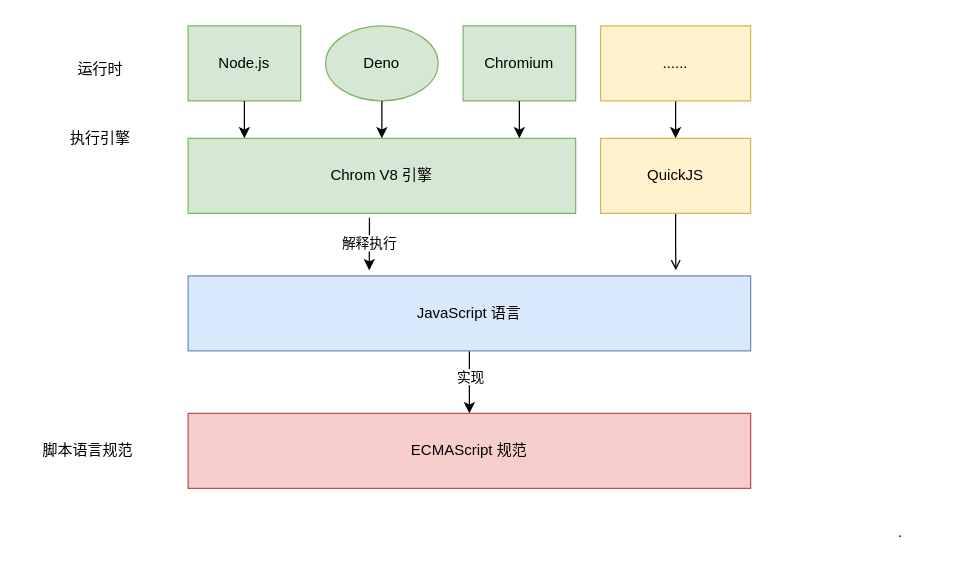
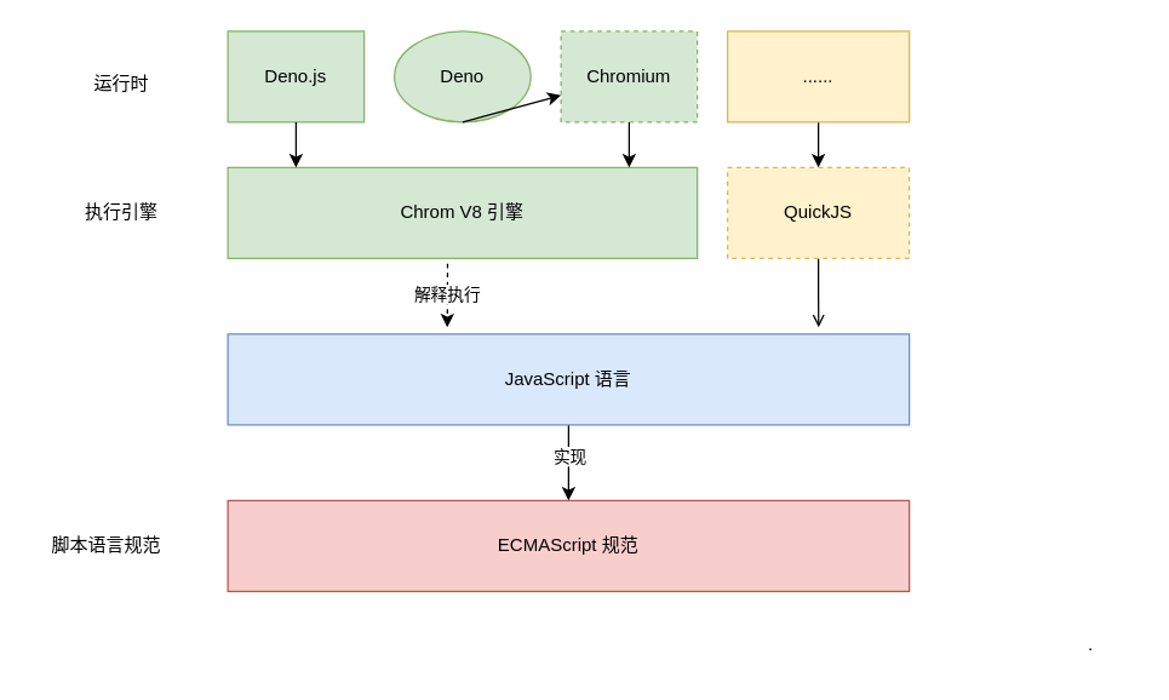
  <mxCell id="0" />
  <mxCell id="1" parent="0" />
  <mxCell id="2" value="ECMAScript 规范" style="rounded=0;whiteSpace=wrap;html=1;fillColor=#f8cecc;strokeColor=#b85450;" vertex="1" parent="1"><mxGeometry x="150" y="330" width="450" height="60" as="geometry" /></mxCell>
  <mxCell id="3" value="" style="edgeStyle=orthogonalEdgeStyle;rounded=0;orthogonalLoop=1;jettySize=auto;html=1;" edge="1" parent="1" source="5" target="2"><mxGeometry relative="1" as="geometry" /></mxCell>
  <mxCell id="4" value="实现" style="edgeLabel;html=1;align=center;verticalAlign=middle;resizable=0;points=[];" vertex="1" connectable="0" parent="3"><mxGeometry x="0.34" relative="1" as="geometry"><mxPoint y="-14" as="offset" /></mxGeometry></mxCell>
  <mxCell id="5" value="JavaScript 语言" style="rounded=0;whiteSpace=wrap;html=1;fillColor=#dae8fc;strokeColor=#6c8ebf;" vertex="1" parent="1"><mxGeometry x="150" y="220" width="450" height="60" as="geometry" /></mxCell>
  <mxCell id="6" value="Chrom V8 引擎" style="rounded=0;whiteSpace=wrap;html=1;fillColor=#d5e8d4;strokeColor=#82b366;" vertex="1" parent="1"><mxGeometry x="150" y="110" width="310" height="60" as="geometry" /></mxCell>
  <mxCell id="7" value="" style="edgeStyle=orthogonalEdgeStyle;rounded=0;orthogonalLoop=1;jettySize=auto;html=1;entryX=0.867;entryY=-0.075;entryDx=0;entryDy=0;entryPerimeter=0;endArrow=open;" edge="1" parent="1" source="8" target="5"><mxGeometry relative="1" as="geometry" /></mxCell>
- <mxCell id="8" value="QuickJS" style="rounded=0;whiteSpace=wrap;html=1;fillColor=#fff2cc;strokeColor=#d6b656;" vertex="1" parent="1"><mxGeometry x="480" y="110" width="120" height="60" as="geometry" /></mxCell>
- <mxCell id="9" value="Node.js" style="rounded=0;whiteSpace=wrap;html=1;fillColor=#d5e8d4;strokeColor=#82b366;" vertex="1" parent="1"><mxGeometry x="150" y="20" width="90" height="60" as="geometry" /></mxCell>
+ <mxCell id="8" value="QuickJS" style="rounded=0;whiteSpace=wrap;html=1;fillColor=#fff2cc;strokeColor=#d6b656;dashed=1;" vertex="1" parent="1"><mxGeometry x="480" y="110" width="120" height="60" as="geometry" /></mxCell>
+ <mxCell id="9" value="Deno.js" style="rounded=0;whiteSpace=wrap;html=1;fillColor=#d5e8d4;strokeColor=#82b366;" vertex="1" parent="1"><mxGeometry x="150" y="20" width="90" height="60" as="geometry" /></mxCell>
  <mxCell id="10" value="Deno" style="ellipse;whiteSpace=wrap;html=1;fillColor=#d5e8d4;strokeColor=#82b366;" vertex="1" parent="1"><mxGeometry x="260" y="20" width="90" height="60" as="geometry" /></mxCell>
- <mxCell id="11" value="Chromium" style="rounded=0;whiteSpace=wrap;html=1;fillColor=#d5e8d4;strokeColor=#82b366;" vertex="1" parent="1"><mxGeometry x="370" y="20" width="90" height="60" as="geometry" /></mxCell>
+ <mxCell id="11" value="Chromium" style="rounded=0;whiteSpace=wrap;html=1;fillColor=#d5e8d4;strokeColor=#82b366;dashed=1;" vertex="1" parent="1"><mxGeometry x="370" y="20" width="90" height="60" as="geometry" /></mxCell>
  <mxCell id="12" value="" style="edgeStyle=orthogonalEdgeStyle;rounded=0;orthogonalLoop=1;jettySize=auto;html=1;" edge="1" parent="1" source="13" target="8"><mxGeometry relative="1" as="geometry" /></mxCell>
  <mxCell id="13" value="......" style="rounded=0;whiteSpace=wrap;html=1;fillColor=#fff2cc;strokeColor=#d6b656;" vertex="1" parent="1"><mxGeometry x="480" y="20" width="120" height="60" as="geometry" /></mxCell>
  <mxCell id="14" value="脚本语言规范" style="text;html=1;strokeColor=none;fillColor=none;align=center;verticalAlign=middle;whiteSpace=wrap;rounded=0;" vertex="1" parent="1"><mxGeometry x="20" y="345" width="100" height="30" as="geometry" /></mxCell>
- <mxCell id="15" value="执行引擎" style="text;html=1;strokeColor=none;fillColor=none;align=center;verticalAlign=middle;whiteSpace=wrap;rounded=0;" vertex="1" parent="1"><mxGeometry x="30" y="95" width="100" height="30" as="geometry" /></mxCell>
+ <mxCell id="15" value="执行引擎" style="text;html=1;strokeColor=none;fillColor=none;align=center;verticalAlign=middle;whiteSpace=wrap;rounded=0;" vertex="1" parent="1"><mxGeometry x="30" y="125" width="100" height="30" as="geometry" /></mxCell>
  <mxCell id="16" value="运行时" style="text;html=1;strokeColor=none;fillColor=none;align=center;verticalAlign=middle;whiteSpace=wrap;rounded=0;" vertex="1" parent="1"><mxGeometry x="30" y="40" width="100" height="30" as="geometry" /></mxCell>
- <mxCell id="17" value="解释执行" style="endArrow=classic;html=1;rounded=0;exitX=0.468;exitY=1.058;exitDx=0;exitDy=0;exitPerimeter=0;entryX=0.322;entryY=-0.075;entryDx=0;entryDy=0;entryPerimeter=0;" edge="1" parent="1" source="6" target="5"><mxGeometry width="50" height="50" relative="1" as="geometry"><mxPoint x="250" y="280" as="sourcePoint" /><mxPoint x="295" y="230" as="targetPoint" /></mxGeometry></mxCell>
+ <mxCell id="17" value="解释执行" style="endArrow=classic;html=1;rounded=0;exitX=0.468;exitY=1.058;exitDx=0;exitDy=0;exitPerimeter=0;entryX=0.322;entryY=-0.075;entryDx=0;entryDy=0;entryPerimeter=0;dashed=1;" edge="1" parent="1" source="6" target="5"><mxGeometry width="50" height="50" relative="1" as="geometry"><mxPoint x="250" y="280" as="sourcePoint" /><mxPoint x="295" y="230" as="targetPoint" /></mxGeometry></mxCell>
  <mxCell id="18" value="" style="endArrow=classic;html=1;rounded=0;exitX=0.5;exitY=1;exitDx=0;exitDy=0;" edge="1" parent="1" source="9"><mxGeometry width="50" height="50" relative="1" as="geometry"><mxPoint x="140" y="150" as="sourcePoint" /><mxPoint x="195" y="110" as="targetPoint" /></mxGeometry></mxCell>
- <mxCell id="19" value="" style="endArrow=classic;html=1;rounded=0;exitX=0.5;exitY=1;exitDx=0;exitDy=0;entryX=0.5;entryY=0;entryDx=0;entryDy=0;" edge="1" parent="1" source="10" target="6"><mxGeometry width="50" height="50" relative="1" as="geometry"><mxPoint x="205" y="90" as="sourcePoint" /><mxPoint x="205" y="120" as="targetPoint" /></mxGeometry></mxCell>
+ <mxCell id="19" value="" style="endArrow=classic;html=1;rounded=0;exitX=0.5;exitY=1;exitDx=0;exitDy=0;" edge="1" parent="1" source="10" target="11"><mxGeometry width="50" height="50" relative="1" as="geometry"><mxPoint x="205" y="90" as="sourcePoint" /><mxPoint x="205" y="120" as="targetPoint" /></mxGeometry></mxCell>
  <mxCell id="20" value="" style="endArrow=classic;html=1;rounded=0;exitX=0.5;exitY=1;exitDx=0;exitDy=0;" edge="1" parent="1" source="11"><mxGeometry width="50" height="50" relative="1" as="geometry"><mxPoint x="215" y="100" as="sourcePoint" /><mxPoint x="415" y="110" as="targetPoint" /></mxGeometry></mxCell>
  <mxCell id="21" value="." style="text;html=1;strokeColor=none;fillColor=none;align=center;verticalAlign=middle;whiteSpace=wrap;rounded=0;" vertex="1" parent="1"><mxGeometry x="690" y="410" width="60" height="30" as="geometry" /></mxCell>
